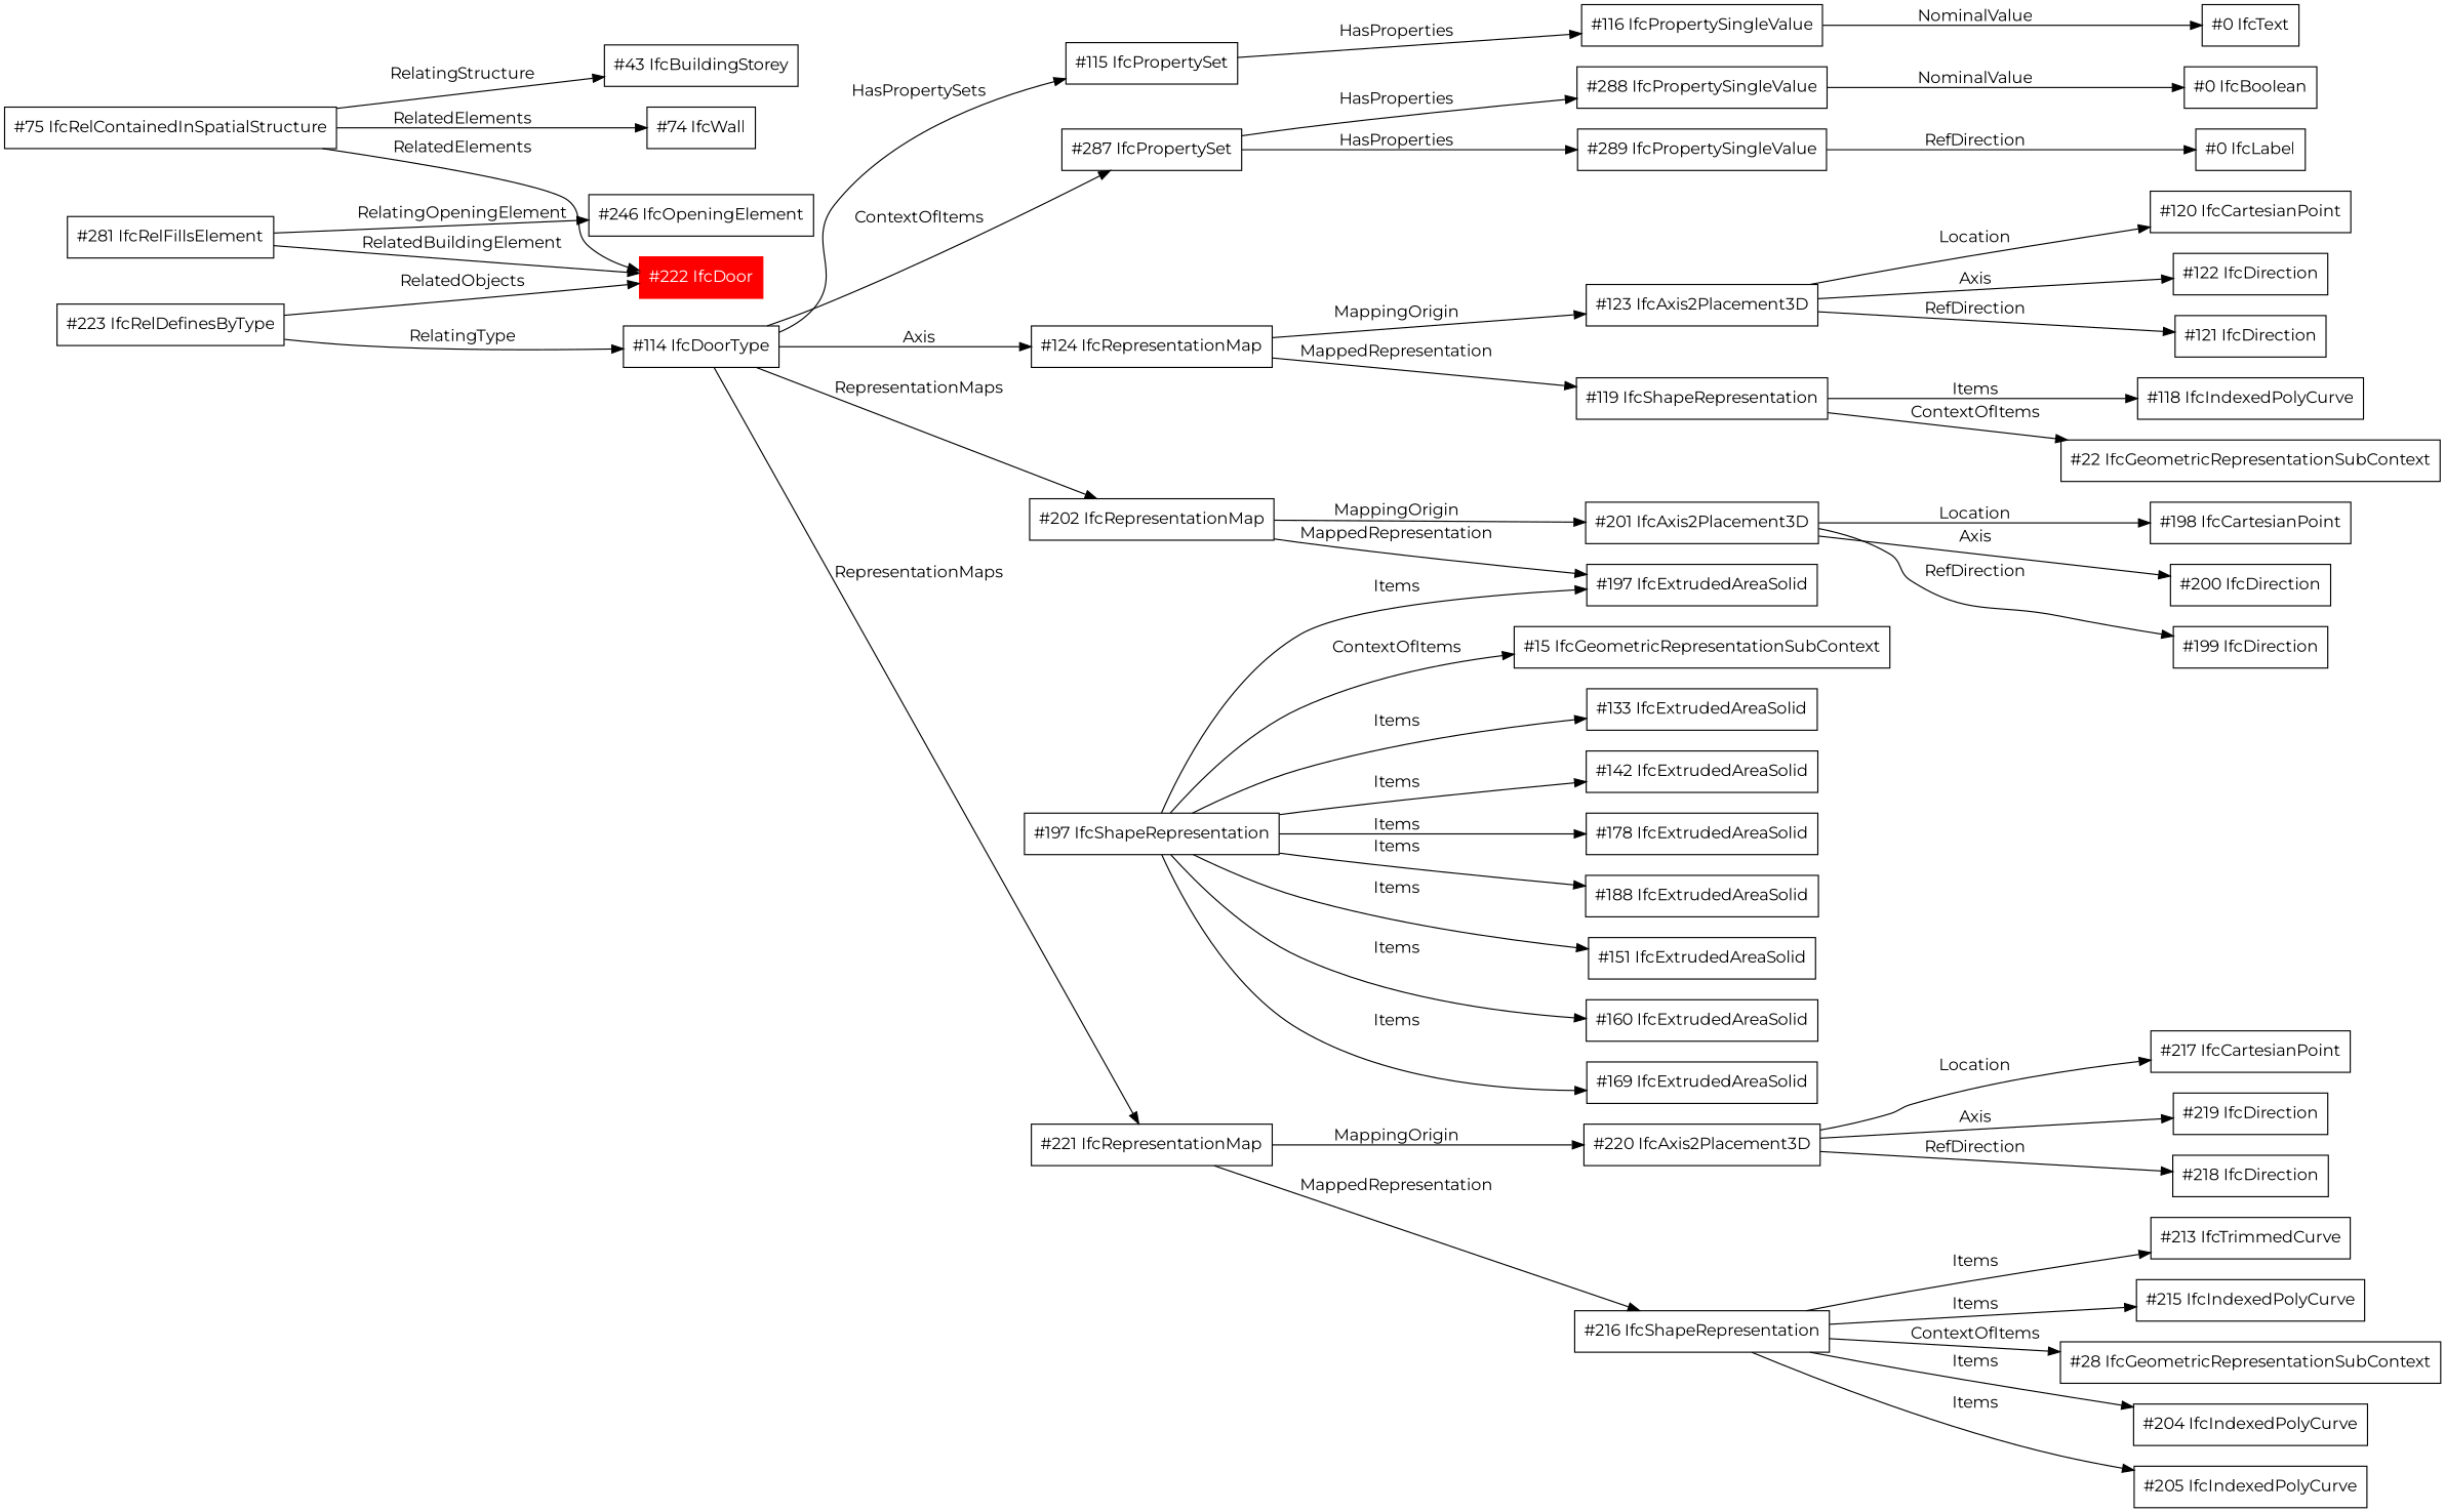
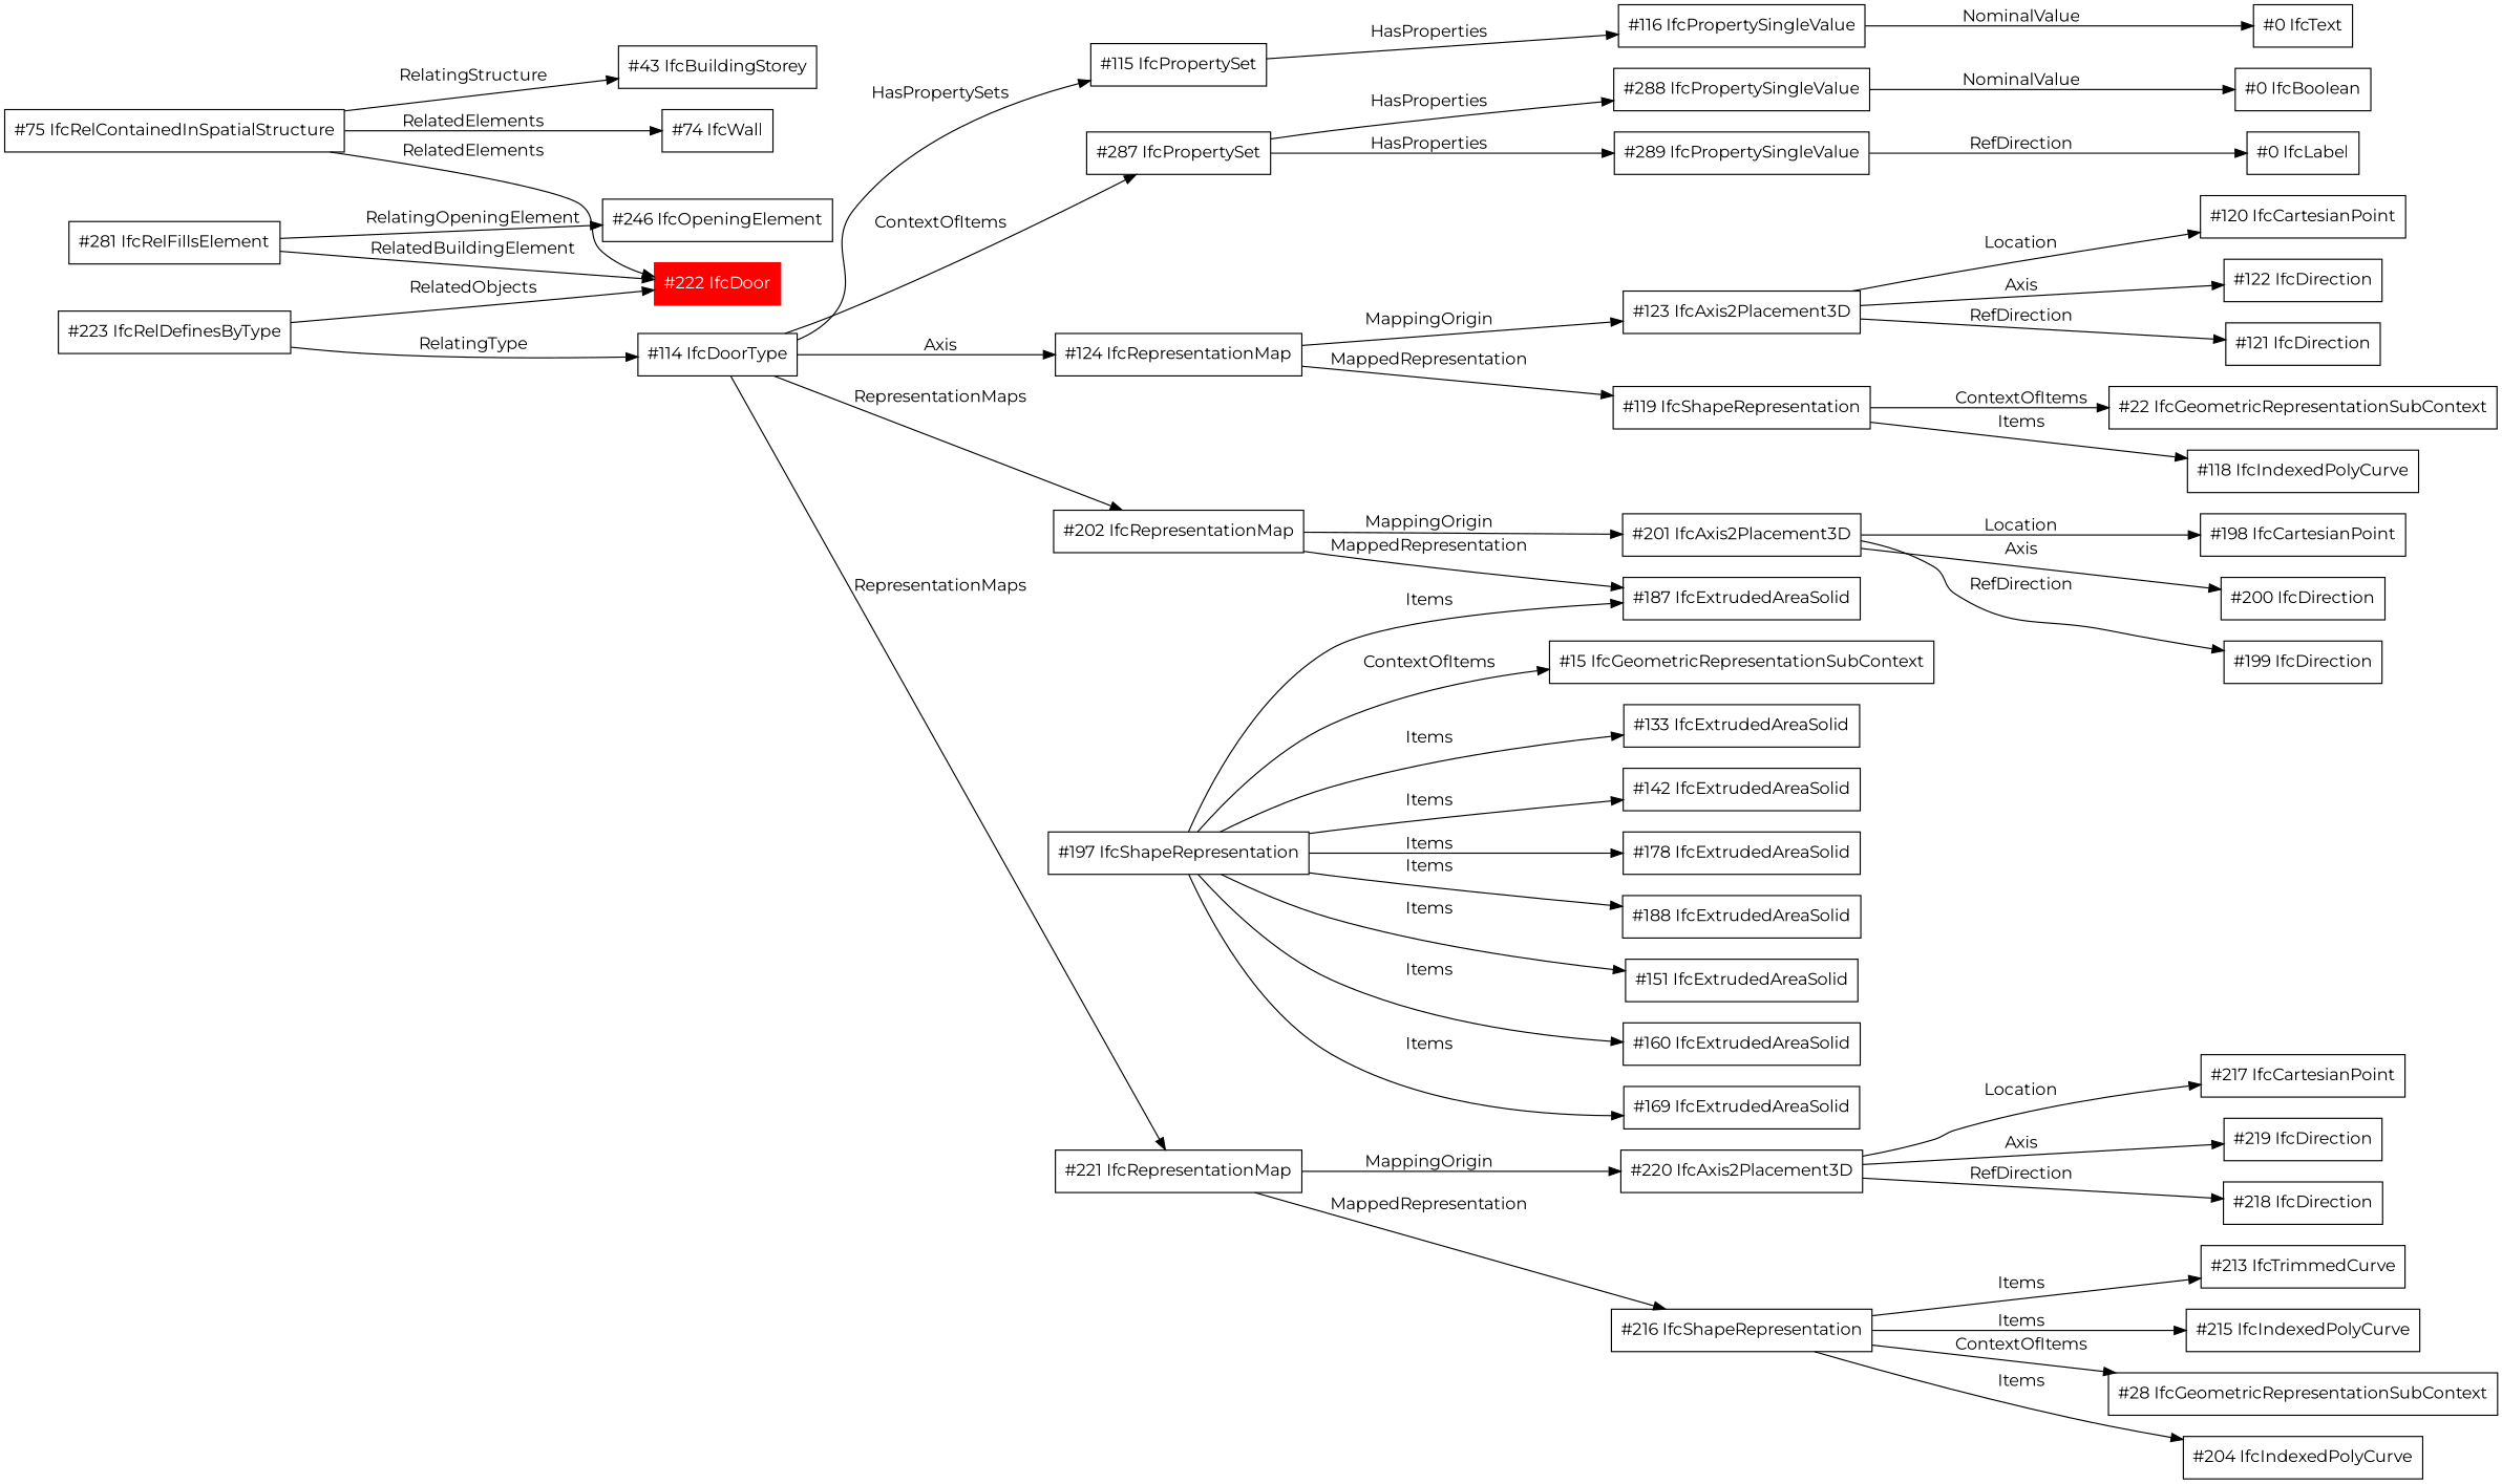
  strict digraph {
    fontname=Montserrat
    rankdir=LR
    node [fontname=Montserrat is_selected=False shape=box]
    edge [fontname=Montserrat]
    n1 [color=red fillcolor=red fontcolor=white is_selected=True label="#222 IfcDoor" style=filled]
    n2 [label="#75 IfcRelContainedInSpatialStructure"]
    n3 [label="#74 IfcWall"]
    n4 [label="#43 IfcBuildingStorey"]
    n5 [label="#223 IfcRelDefinesByType"]
    n6 [label="#114 IfcDoorType"]
    n7 [label="#115 IfcPropertySet"]
    n8 [label="#287 IfcPropertySet"]
    n9 [label="#124 IfcRepresentationMap"]
    n10 [label="#202 IfcRepresentationMap"]
    n11 [label="#221 IfcRepresentationMap"]
    n12 [label="#116 IfcPropertySingleValue"]
    n13 [label="#288 IfcPropertySingleValue"]
    n14 [label="#289 IfcPropertySingleValue"]
    n15 [label="#123 IfcAxis2Placement3D"]
    n16 [label="#119 IfcShapeRepresentation"]
    n17 [label="#201 IfcAxis2Placement3D"]
-   n18 [label="#197 IfcExtrudedAreaSolid"]
+   n18 [label="#187 IfcExtrudedAreaSolid"]
    n19 [label="#220 IfcAxis2Placement3D"]
    n20 [label="#216 IfcShapeRepresentation"]
    n21 [label="#0 IfcText"]
    n22 [label="#0 IfcBoolean"]
    n23 [label="#0 IfcLabel"]
    n24 [label="#120 IfcCartesianPoint"]
    n25 [label="#122 IfcDirection"]
    n26 [label="#121 IfcDirection"]
    n27 [label="#22 IfcGeometricRepresentationSubContext"]
    n28 [label="#118 IfcIndexedPolyCurve"]
    n29 [label="#198 IfcCartesianPoint"]
    n30 [label="#200 IfcDirection"]
    n31 [label="#199 IfcDirection"]
    n32 [label="#197 IfcShapeRepresentation"]
    n33 [label="#15 IfcGeometricRepresentationSubContext"]
    n34 [label="#133 IfcExtrudedAreaSolid"]
    n35 [label="#142 IfcExtrudedAreaSolid"]
    n36 [label="#178 IfcExtrudedAreaSolid"]
    n37 [label="#188 IfcExtrudedAreaSolid"]
    n38 [label="#151 IfcExtrudedAreaSolid"]
    n39 [label="#160 IfcExtrudedAreaSolid"]
    n40 [label="#169 IfcExtrudedAreaSolid"]
    n41 [label="#217 IfcCartesianPoint"]
    n42 [label="#219 IfcDirection"]
    n43 [label="#218 IfcDirection"]
    n44 [label="#28 IfcGeometricRepresentationSubContext"]
    n45 [label="#204 IfcIndexedPolyCurve"]
-   n46 [label="#205 IfcIndexedPolyCurve"]
    n47 [label="#213 IfcTrimmedCurve"]
    n48 [label="#215 IfcIndexedPolyCurve"]
    n49 [label="#281 IfcRelFillsElement"]
    n50 [label="#246 IfcOpeningElement"]
    n2 -> n1 [label=RelatedElements]
    n2 -> n3 [label=RelatedElements]
    n2 -> n4 [label=RelatingStructure]
    n5 -> n1 [label=RelatedObjects]
    n5 -> n6 [label=RelatingType]
    n6 -> n7 [label=HasPropertySets]
    n6 -> n8 [label=ContextOfItems]
    n6 -> n9 [label=Axis]
    n6 -> n10 [label=RepresentationMaps]
    n6 -> n11 [label=RepresentationMaps]
    n7 -> n12 [label=HasProperties]
    n8 -> n13 [label=HasProperties]
    n8 -> n14 [label=HasProperties]
    n9 -> n15 [label=MappingOrigin]
    n9 -> n16 [label=MappedRepresentation]
    n10 -> n17 [label=MappingOrigin]
    n10 -> n18 [label=MappedRepresentation]
    n11 -> n19 [label=MappingOrigin]
    n11 -> n20 [label=MappedRepresentation]
    n12 -> n21 [label=NominalValue]
    n13 -> n22 [label=NominalValue]
    n14 -> n23 [label=RefDirection]
    n15 -> n24 [label=Location]
    n15 -> n25 [label=Axis]
    n15 -> n26 [label=RefDirection]
    n16 -> n27 [label=ContextOfItems]
    n16 -> n28 [label=Items]
    n17 -> n29 [label=Location]
    n17 -> n30 [label=Axis]
    n17 -> n31 [label=RefDirection]
    n19 -> n41 [label=Location]
    n19 -> n42 [label=Axis]
    n19 -> n43 [label=RefDirection]
    n20 -> n44 [label=ContextOfItems]
    n20 -> n45 [label=Items]
-   n20 -> n46 [label=Items]
    n20 -> n47 [label=Items]
    n20 -> n48 [label=Items]
    n32 -> n18 [label=Items]
    n32 -> n33 [label=ContextOfItems]
    n32 -> n34 [label=Items]
    n32 -> n35 [label=Items]
    n32 -> n36 [label=Items]
    n32 -> n37 [label=Items]
    n32 -> n38 [label=Items]
    n32 -> n39 [label=Items]
    n32 -> n40 [label=Items]
    n49 -> n1 [label=RelatedBuildingElement]
    n49 -> n50 [label=RelatingOpeningElement]
  }
